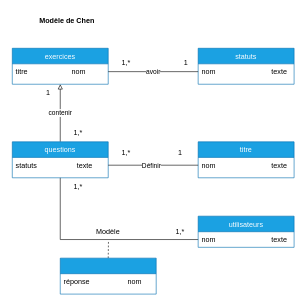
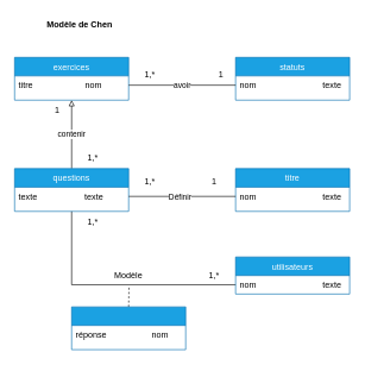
  <mxCell id="0" />
  <mxCell id="1" parent="0" />
  <mxCell id="2" value="exercices" style="swimlane;fontStyle=0;align=center;verticalAlign=top;childLayout=stackLayout;horizontal=1;startSize=26;horizontalStack=0;resizeParent=1;resizeLast=0;collapsible=1;marginBottom=0;rounded=0;shadow=0;strokeWidth=1;fillColor=#1ba1e2;fontColor=#ffffff;strokeColor=#006EAF;" parent="1" vertex="1"><mxGeometry x="20" y="80" width="160" height="60" as="geometry"><mxRectangle x="230" y="140" width="160" height="26" as="alternateBounds" /></mxGeometry></mxCell>
  <mxCell id="3" value="titre                      nom" style="text;align=left;verticalAlign=top;spacingLeft=4;spacingRight=4;overflow=hidden;rotatable=0;points=[[0,0.5],[1,0.5]];portConstraint=eastwest;" parent="2" vertex="1"><mxGeometry y="26" width="160" height="26" as="geometry" /></mxCell>
  <mxCell id="4" style="edgeStyle=orthogonalEdgeStyle;rounded=0;orthogonalLoop=1;jettySize=auto;html=1;exitX=0.5;exitY=0;exitDx=0;exitDy=0;endArrow=none;endFill=0;dashed=1;" edge="1" parent="1" source="5"><mxGeometry relative="1" as="geometry"><mxPoint x="180.429" y="400" as="targetPoint" /></mxGeometry></mxCell>
  <mxCell id="5" value="" style="swimlane;fontStyle=0;align=center;verticalAlign=top;childLayout=stackLayout;horizontal=1;startSize=26;horizontalStack=0;resizeParent=1;resizeLast=0;collapsible=1;marginBottom=0;rounded=0;shadow=0;strokeWidth=1;fillColor=#1ba1e2;fontColor=#ffffff;strokeColor=#006EAF;" parent="1" vertex="1"><mxGeometry x="100" y="430" width="160" height="60" as="geometry"><mxRectangle x="550" y="140" width="160" height="26" as="alternateBounds" /></mxGeometry></mxCell>
  <mxCell id="6" value="réponse                   nom" style="text;align=left;verticalAlign=top;spacingLeft=4;spacingRight=4;overflow=hidden;rotatable=0;points=[[0,0.5],[1,0.5]];portConstraint=eastwest;rounded=0;shadow=0;html=0;" parent="5" vertex="1"><mxGeometry y="26" width="160" height="26" as="geometry" /></mxCell>
  <mxCell id="7" style="edgeStyle=orthogonalEdgeStyle;rounded=0;orthogonalLoop=1;jettySize=auto;html=1;exitX=0.5;exitY=1;exitDx=0;exitDy=0;entryX=0;entryY=0.5;entryDx=0;entryDy=0;endArrow=none;endFill=0;" edge="1" parent="1" source="9" target="14"><mxGeometry relative="1" as="geometry" /></mxCell>
  <mxCell id="8" value="contenir" style="edgeStyle=orthogonalEdgeStyle;rounded=0;orthogonalLoop=1;jettySize=auto;html=1;exitX=0.5;exitY=0;exitDx=0;exitDy=0;entryX=0.5;entryY=1;entryDx=0;entryDy=0;endArrow=block;endFill=0;" edge="1" parent="1" source="9" target="2"><mxGeometry relative="1" as="geometry"><Array as="points"><mxPoint x="100" y="190" /><mxPoint x="100" y="190" /></Array></mxGeometry></mxCell>
  <mxCell id="9" value="questions" style="swimlane;fontStyle=0;align=center;verticalAlign=top;childLayout=stackLayout;horizontal=1;startSize=26;horizontalStack=0;resizeParent=1;resizeLast=0;collapsible=1;marginBottom=0;rounded=0;shadow=0;strokeWidth=1;fillColor=#1ba1e2;fontColor=#ffffff;strokeColor=#006EAF;" vertex="1" parent="1"><mxGeometry x="20" y="236" width="160" height="60" as="geometry"><mxRectangle x="230" y="140" width="160" height="26" as="alternateBounds" /></mxGeometry></mxCell>
- <mxCell id="10" value="statuts                    texte" style="text;align=left;verticalAlign=top;spacingLeft=4;spacingRight=4;overflow=hidden;rotatable=0;points=[[0,0.5],[1,0.5]];portConstraint=eastwest;" vertex="1" parent="9"><mxGeometry y="26" width="160" height="26" as="geometry" /></mxCell>
+ <mxCell id="10" value="texte                    texte" style="text;align=left;verticalAlign=top;spacingLeft=4;spacingRight=4;overflow=hidden;rotatable=0;points=[[0,0.5],[1,0.5]];portConstraint=eastwest;" vertex="1" parent="9"><mxGeometry y="26" width="160" height="26" as="geometry" /></mxCell>
  <mxCell id="11" value="titre" style="swimlane;fontStyle=0;align=center;verticalAlign=top;childLayout=stackLayout;horizontal=1;startSize=26;horizontalStack=0;resizeParent=1;resizeLast=0;collapsible=1;marginBottom=0;rounded=0;shadow=0;strokeWidth=1;fillColor=#1ba1e2;fontColor=#ffffff;strokeColor=#006EAF;" vertex="1" parent="1"><mxGeometry x="330" y="236" width="160" height="60" as="geometry"><mxRectangle x="230" y="140" width="160" height="26" as="alternateBounds" /></mxGeometry></mxCell>
  <mxCell id="12" value="nom                            texte" style="text;align=left;verticalAlign=top;spacingLeft=4;spacingRight=4;overflow=hidden;rotatable=0;points=[[0,0.5],[1,0.5]];portConstraint=eastwest;" vertex="1" parent="11"><mxGeometry y="26" width="160" height="26" as="geometry" /></mxCell>
  <mxCell id="13" value="utilisateurs" style="swimlane;fontStyle=0;align=center;verticalAlign=top;childLayout=stackLayout;horizontal=1;startSize=26;horizontalStack=0;resizeParent=1;resizeLast=0;collapsible=1;marginBottom=0;rounded=0;shadow=0;strokeWidth=1;fillColor=#1ba1e2;fontColor=#ffffff;strokeColor=#006EAF;" vertex="1" parent="1"><mxGeometry x="330" y="360" width="160" height="52" as="geometry"><mxRectangle x="230" y="140" width="160" height="26" as="alternateBounds" /></mxGeometry></mxCell>
  <mxCell id="14" value="nom                            texte" style="text;align=left;verticalAlign=top;spacingLeft=4;spacingRight=4;overflow=hidden;rotatable=0;points=[[0,0.5],[1,0.5]];portConstraint=eastwest;" vertex="1" parent="13"><mxGeometry y="26" width="160" height="26" as="geometry" /></mxCell>
  <mxCell id="15" value="statuts" style="swimlane;fontStyle=0;align=center;verticalAlign=top;childLayout=stackLayout;horizontal=1;startSize=26;horizontalStack=0;resizeParent=1;resizeLast=0;collapsible=1;marginBottom=0;rounded=0;shadow=0;strokeWidth=1;fillColor=#1ba1e2;fontColor=#ffffff;strokeColor=#006EAF;" vertex="1" parent="1"><mxGeometry x="330" y="80" width="160" height="60" as="geometry"><mxRectangle x="230" y="140" width="160" height="26" as="alternateBounds" /></mxGeometry></mxCell>
  <mxCell id="16" value="nom                            texte" style="text;align=left;verticalAlign=top;spacingLeft=4;spacingRight=4;overflow=hidden;rotatable=0;points=[[0,0.5],[1,0.5]];portConstraint=eastwest;" vertex="1" parent="15"><mxGeometry y="26" width="160" height="26" as="geometry" /></mxCell>
  <mxCell id="17" value="Modèle" style="text;html=1;strokeColor=none;fillColor=none;align=center;verticalAlign=middle;whiteSpace=wrap;rounded=0;" vertex="1" parent="1"><mxGeometry x="150" y="371" width="60" height="30" as="geometry" /></mxCell>
  <mxCell id="18" value="1,*" style="text;html=1;strokeColor=none;fillColor=none;align=center;verticalAlign=middle;whiteSpace=wrap;rounded=0;" vertex="1" parent="1"><mxGeometry x="100" y="296" width="60" height="30" as="geometry" /></mxCell>
  <mxCell id="19" value="1,*" style="text;html=1;strokeColor=none;fillColor=none;align=center;verticalAlign=middle;whiteSpace=wrap;rounded=0;" vertex="1" parent="1"><mxGeometry x="270" y="371" width="60" height="30" as="geometry" /></mxCell>
  <mxCell id="20" style="edgeStyle=orthogonalEdgeStyle;rounded=0;orthogonalLoop=1;jettySize=auto;html=1;exitX=1;exitY=0.5;exitDx=0;exitDy=0;entryX=0;entryY=0.5;entryDx=0;entryDy=0;endArrow=none;endFill=0;" edge="1" parent="1" source="10" target="12"><mxGeometry relative="1" as="geometry" /></mxCell>
  <mxCell id="21" value="Définir" style="edgeLabel;html=1;align=center;verticalAlign=middle;resizable=0;points=[];" vertex="1" connectable="0" parent="20"><mxGeometry x="-0.192" y="-2" relative="1" as="geometry"><mxPoint x="10" y="-2" as="offset" /></mxGeometry></mxCell>
  <mxCell id="22" value="avoir" style="edgeStyle=orthogonalEdgeStyle;rounded=0;orthogonalLoop=1;jettySize=auto;html=1;exitX=1;exitY=0.5;exitDx=0;exitDy=0;entryX=0;entryY=0.5;entryDx=0;entryDy=0;endArrow=none;endFill=0;" edge="1" parent="1" source="3" target="16"><mxGeometry relative="1" as="geometry" /></mxCell>
  <mxCell id="23" value="1" style="text;html=1;strokeColor=none;fillColor=none;align=center;verticalAlign=middle;whiteSpace=wrap;rounded=0;" vertex="1" parent="1"><mxGeometry x="270" y="240" width="60" height="30" as="geometry" /></mxCell>
  <mxCell id="24" value="1,*" style="text;html=1;strokeColor=none;fillColor=none;align=center;verticalAlign=middle;whiteSpace=wrap;rounded=0;" vertex="1" parent="1"><mxGeometry x="180" y="240" width="60" height="30" as="geometry" /></mxCell>
  <mxCell id="25" value="1" style="text;html=1;strokeColor=none;fillColor=none;align=center;verticalAlign=middle;whiteSpace=wrap;rounded=0;" vertex="1" parent="1"><mxGeometry x="50" y="140" width="60" height="30" as="geometry" /></mxCell>
  <mxCell id="26" value="1,*" style="text;html=1;strokeColor=none;fillColor=none;align=center;verticalAlign=middle;whiteSpace=wrap;rounded=0;" vertex="1" parent="1"><mxGeometry x="100" y="206" width="60" height="30" as="geometry" /></mxCell>
  <mxCell id="27" value="1" style="text;html=1;strokeColor=none;fillColor=none;align=center;verticalAlign=middle;whiteSpace=wrap;rounded=0;" vertex="1" parent="1"><mxGeometry x="280" y="90" width="60" height="30" as="geometry" /></mxCell>
  <mxCell id="28" value="1,*" style="text;html=1;strokeColor=none;fillColor=none;align=center;verticalAlign=middle;whiteSpace=wrap;rounded=0;" vertex="1" parent="1"><mxGeometry x="180" y="90" width="60" height="30" as="geometry" /></mxCell>
  <mxCell id="29" value="Modèle de Chen&amp;nbsp;" style="text;html=1;strokeColor=none;fillColor=none;align=center;verticalAlign=middle;whiteSpace=wrap;rounded=0;fontStyle=1" vertex="1" parent="1"><mxGeometry x="40" y="20" width="146" height="30" as="geometry" /></mxCell>
